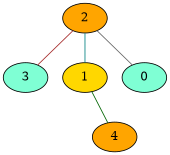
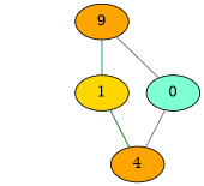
  graph {
    node [fillcolor=aquamarine style=filled]
    edge [color=gray40]
-   3
-   2 [fillcolor=orange]
+   2 [fillcolor=orange label=9]
    1 [fillcolor=gold]
    0
    4 [fillcolor=orange]
-   2 -- 3 [color=brown]
    2 -- 1 [color=teal]
    2 -- 0
    1 -- 4 [color=darkgreen]
+   0 -- 4
  }
